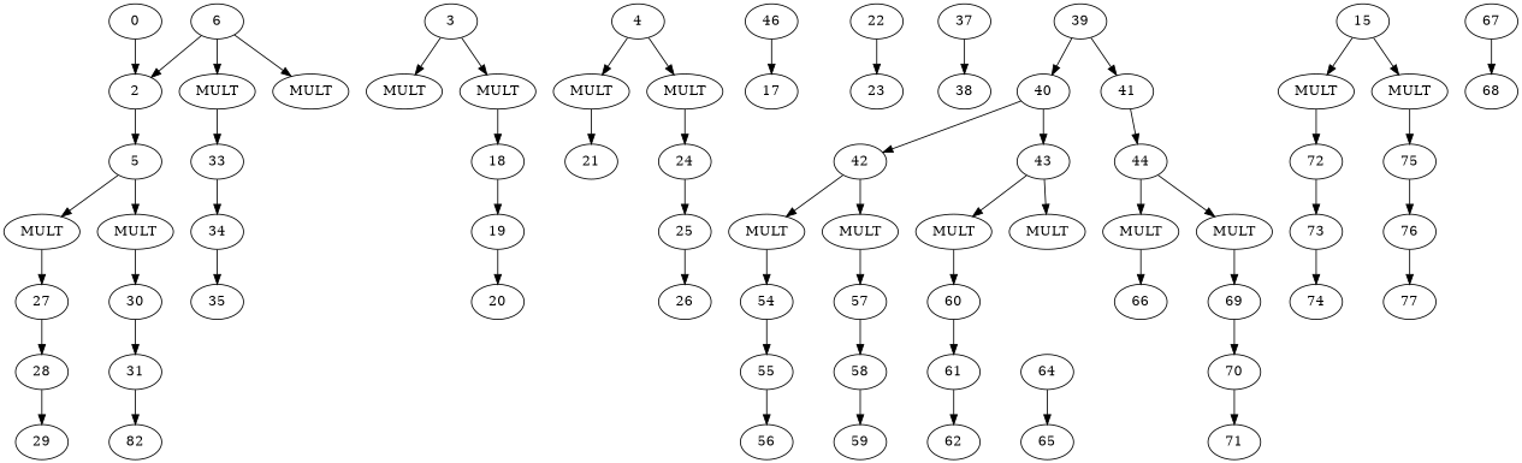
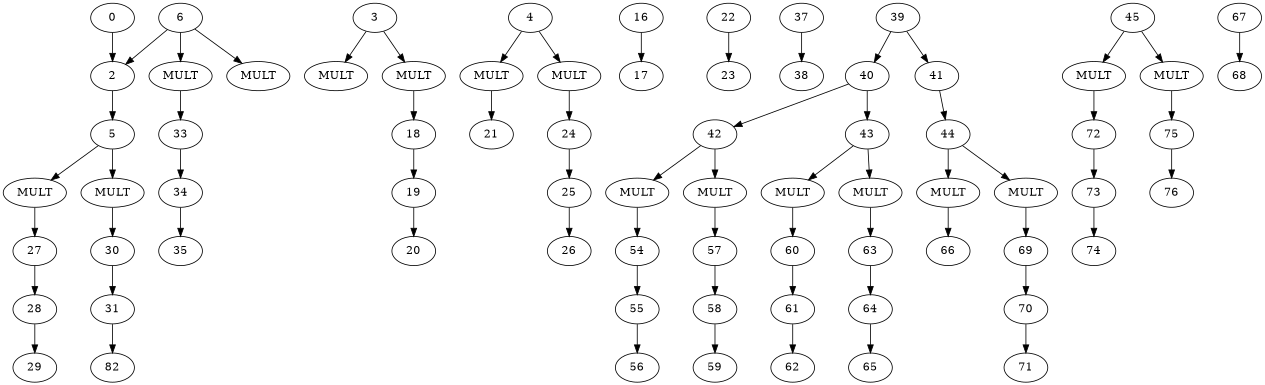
  strict digraph {
    0
    2
    5
    n4 [label=MULT]
    3
    n6 [label=MULT]
    n7 [label=MULT]
    4
    n9 [label=MULT]
    n10 [label=MULT]
    n11 [label=MULT]
    6
    n13 [label=MULT]
    n14 [label=MULT]
    18
    21
    24
    27
    30
    33
    19
    25
    28
    31
    34
-   16 [label=46]
+   16
    17
    20
    22
    23
    26
    29
    n33 [label=82]
    35
    37
    38
    39
    40
    41
    42
    43
    44
    n43 [label=MULT]
    n44 [label=MULT]
    n45 [label=MULT]
    n46 [label=MULT]
    n47 [label=MULT]
    n48 [label=MULT]
    n49 [label=MULT]
-   45 [label=15]
+   45
    n51 [label=MULT]
    54
    57
    60
+   63
    66
    69
    72
    75
    55
    58
    61
    64
    70
    73
    76
    56
    59
    62
    65
    67
    68
    71
    74
-   77
    0 -> 2
    2 -> 5
    5 -> n10
    5 -> n11
    3 -> n4
    3 -> n6
    n6 -> 18
    n7 -> 21
    4 -> n7
    4 -> n9
    n9 -> 24
    n10 -> 27
    n11 -> 30
    6 -> 2
    6 -> n13
    6 -> n14
    n13 -> 33
    18 -> 19
    24 -> 25
    27 -> 28
    30 -> 31
    33 -> 34
    19 -> 20
    25 -> 26
    28 -> 29
    31 -> n33
    34 -> 35
    16 -> 17
    22 -> 23
    37 -> 38
    39 -> 40
    39 -> 41
    40 -> 42
    40 -> 43
    41 -> 44
    42 -> n43
    42 -> n44
    43 -> n45
    43 -> n46
    44 -> n47
    44 -> n48
    n43 -> 54
    n44 -> 57
    n45 -> 60
+   n46 -> 63
    n47 -> 66
    n48 -> 69
    n49 -> 72
    45 -> n49
    45 -> n51
    n51 -> 75
    54 -> 55
    57 -> 58
    60 -> 61
+   63 -> 64
    69 -> 70
    72 -> 73
    75 -> 76
    55 -> 56
    58 -> 59
    61 -> 62
    64 -> 65
    70 -> 71
    73 -> 74
-   76 -> 77
    67 -> 68
  }
